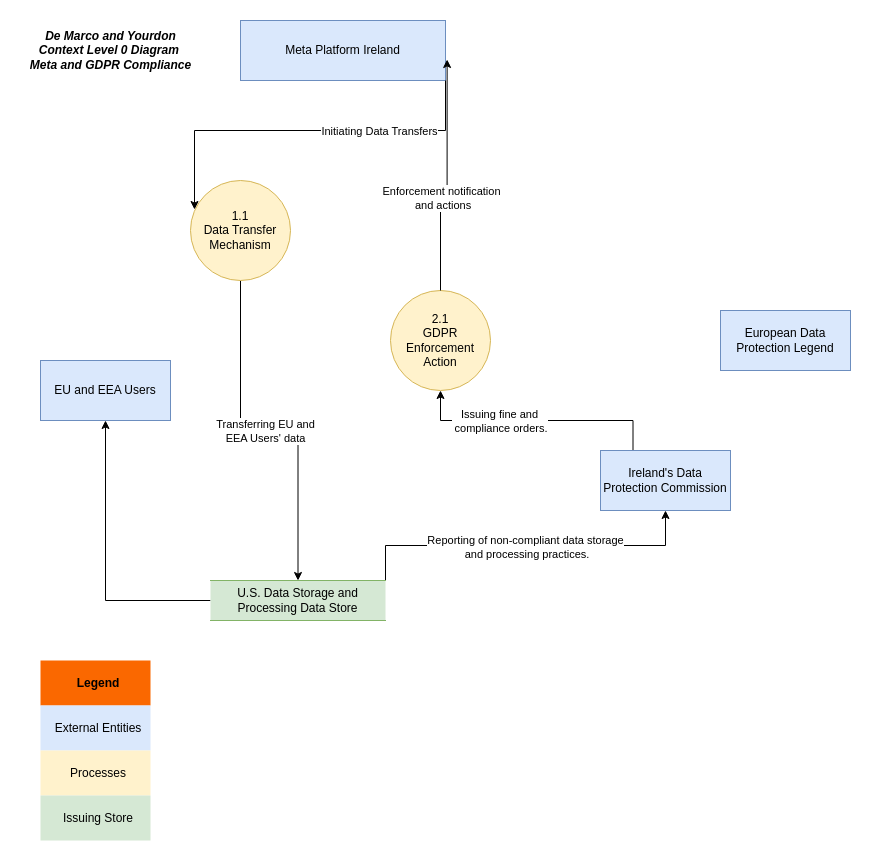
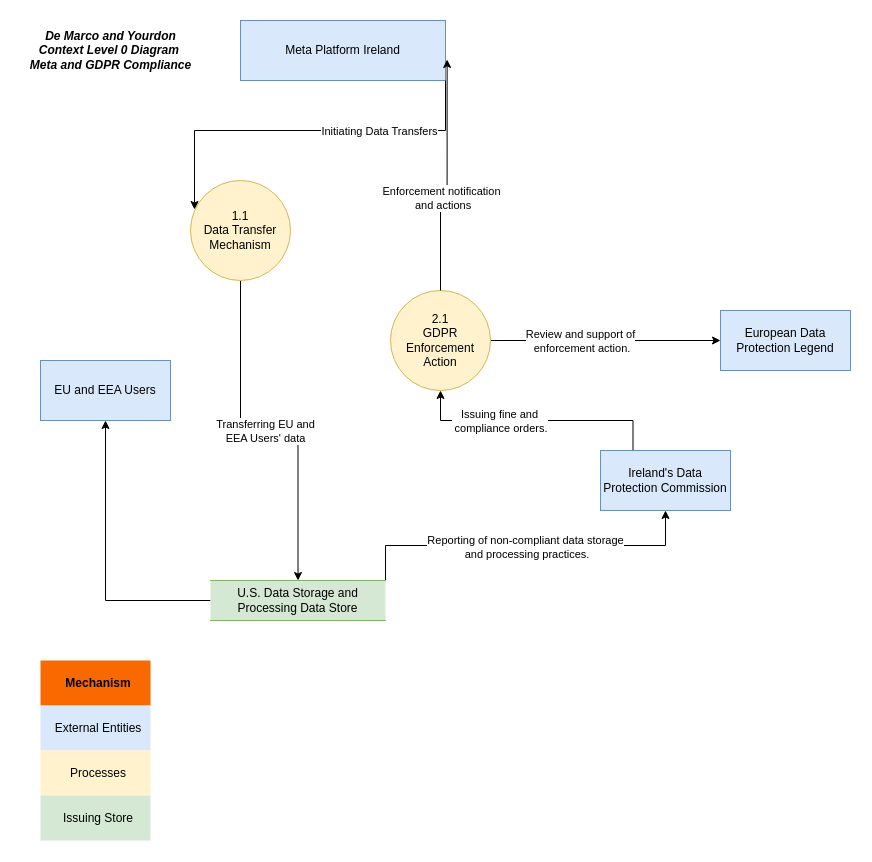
  <mxCell id="0" />
  <mxCell id="1" parent="0" />
  <mxCell id="2" style="edgeStyle=orthogonalEdgeStyle;rounded=0;orthogonalLoop=1;jettySize=auto;html=1;exitX=0.25;exitY=0;exitDx=0;exitDy=0;entryX=0.5;entryY=1;entryDx=0;entryDy=0;" edge="1" parent="1" source="4" target="17"><mxGeometry relative="1" as="geometry" /></mxCell>
  <mxCell id="3" value="Issuing fine and&lt;br&gt;&amp;nbsp;compliance orders." style="edgeLabel;html=1;align=center;verticalAlign=middle;resizable=0;points=[];" vertex="1" connectable="0" parent="2"><mxGeometry x="0.307" relative="1" as="geometry"><mxPoint x="1" as="offset" /></mxGeometry></mxCell>
  <mxCell id="4" value="Ireland's Data Protection Commission" style="rounded=0;whiteSpace=wrap;html=1;fillColor=#dae8fc;strokeColor=#6c8ebf;" parent="1" vertex="1"><mxGeometry x="600" y="450" width="130" height="60" as="geometry" /></mxCell>
  <mxCell id="5" value="EU and EEA Users" style="rounded=0;whiteSpace=wrap;html=1;fillColor=#dae8fc;strokeColor=#6c8ebf;" parent="1" vertex="1"><mxGeometry x="40" y="360" width="130" height="60" as="geometry" /></mxCell>
  <mxCell id="6" value="Meta Platform Ireland" style="rounded=0;whiteSpace=wrap;html=1;fillColor=#dae8fc;strokeColor=#6c8ebf;" parent="1" vertex="1"><mxGeometry x="240" y="20" width="205" height="60" as="geometry" /></mxCell>
  <mxCell id="7" value="European Data Protection Legend" style="rounded=0;whiteSpace=wrap;html=1;fillColor=#dae8fc;strokeColor=#6c8ebf;" parent="1" vertex="1"><mxGeometry x="720" y="310" width="130" height="60" as="geometry" /></mxCell>
  <mxCell id="8" style="edgeStyle=orthogonalEdgeStyle;rounded=0;orthogonalLoop=1;jettySize=auto;html=1;exitX=1;exitY=0;exitDx=0;exitDy=0;entryX=0.5;entryY=1;entryDx=0;entryDy=0;" edge="1" parent="1" source="11" target="4"><mxGeometry relative="1" as="geometry" /></mxCell>
  <mxCell id="9" value="&lt;div&gt;Reporting of non-compliant data storage&lt;/div&gt;&lt;div&gt;&amp;nbsp;and processing practices.&lt;/div&gt;" style="edgeLabel;html=1;align=center;verticalAlign=middle;resizable=0;points=[];" vertex="1" connectable="0" parent="8"><mxGeometry x="-0.007" y="-1" relative="1" as="geometry"><mxPoint as="offset" /></mxGeometry></mxCell>
  <mxCell id="10" style="edgeStyle=orthogonalEdgeStyle;rounded=0;orthogonalLoop=1;jettySize=auto;html=1;exitX=0;exitY=0.5;exitDx=0;exitDy=0;entryX=0.5;entryY=1;entryDx=0;entryDy=0;" edge="1" parent="1" source="11" target="5"><mxGeometry relative="1" as="geometry" /></mxCell>
  <mxCell id="11" value="U.S. Data Storage and Processing Data Store" style="shape=partialRectangle;whiteSpace=wrap;html=1;left=0;right=0;fillColor=#d5e8d4;strokeColor=#82b366;" parent="1" vertex="1"><mxGeometry x="210" y="580" width="175" height="40" as="geometry" /></mxCell>
  <mxCell id="12" style="edgeStyle=orthogonalEdgeStyle;rounded=0;orthogonalLoop=1;jettySize=auto;html=1;exitX=0.5;exitY=1;exitDx=0;exitDy=0;entryX=0.5;entryY=0;entryDx=0;entryDy=0;" edge="1" parent="1" source="14" target="11"><mxGeometry relative="1" as="geometry" /></mxCell>
  <mxCell id="13" value="Transferring EU and &lt;br&gt;EEA Users' data" style="edgeLabel;html=1;align=center;verticalAlign=middle;resizable=0;points=[];" vertex="1" connectable="0" parent="12"><mxGeometry x="-0.025" relative="1" as="geometry"><mxPoint as="offset" /></mxGeometry></mxCell>
  <mxCell id="14" value="1.1&lt;br&gt;Data Transfer Mechanism" style="shape=ellipse;html=1;dashed=0;whiteSpace=wrap;aspect=fixed;perimeter=ellipsePerimeter;fillColor=#fff2cc;strokeColor=#d6b656;" vertex="1" parent="1"><mxGeometry x="190" y="180" width="100" height="100" as="geometry" /></mxCell>
+ <mxCell id="15" style="edgeStyle=orthogonalEdgeStyle;rounded=0;orthogonalLoop=1;jettySize=auto;html=1;exitX=1;exitY=0.5;exitDx=0;exitDy=0;entryX=0;entryY=0.5;entryDx=0;entryDy=0;" edge="1" parent="1" source="17" target="7"><mxGeometry relative="1" as="geometry" /></mxCell>
+ <mxCell id="16" value="Review and support of&lt;br&gt;&amp;nbsp;enforcement action." style="edgeLabel;html=1;align=center;verticalAlign=middle;resizable=0;points=[];" vertex="1" connectable="0" parent="15"><mxGeometry x="-0.226" relative="1" as="geometry"><mxPoint as="offset" /></mxGeometry></mxCell>
  <mxCell id="17" value="2.1&lt;br&gt;GDPR Enforcement Action" style="shape=ellipse;html=1;dashed=0;whiteSpace=wrap;aspect=fixed;perimeter=ellipsePerimeter;fillColor=#fff2cc;strokeColor=#d6b656;" vertex="1" parent="1"><mxGeometry x="390" y="290" width="100" height="100" as="geometry" /></mxCell>
  <mxCell id="18" style="edgeStyle=orthogonalEdgeStyle;rounded=0;orthogonalLoop=1;jettySize=auto;html=1;exitX=1;exitY=1;exitDx=0;exitDy=0;entryX=0.04;entryY=0.29;entryDx=0;entryDy=0;entryPerimeter=0;" edge="1" parent="1" source="6" target="14"><mxGeometry relative="1" as="geometry" /></mxCell>
  <mxCell id="19" value="Initiating Data Transfers" style="edgeLabel;html=1;align=center;verticalAlign=middle;resizable=0;points=[];" vertex="1" connectable="0" parent="18"><mxGeometry x="-0.384" relative="1" as="geometry"><mxPoint as="offset" /></mxGeometry></mxCell>
  <mxCell id="20" style="edgeStyle=orthogonalEdgeStyle;rounded=0;orthogonalLoop=1;jettySize=auto;html=1;exitX=0.5;exitY=0;exitDx=0;exitDy=0;entryX=1.008;entryY=0.65;entryDx=0;entryDy=0;entryPerimeter=0;" edge="1" parent="1" source="17" target="6"><mxGeometry relative="1" as="geometry" /></mxCell>
  <mxCell id="21" value="Enforcement notification&lt;br&gt;&amp;nbsp;and actions" style="edgeLabel;html=1;align=center;verticalAlign=middle;resizable=0;points=[];" vertex="1" connectable="0" parent="20"><mxGeometry x="-0.22" relative="1" as="geometry"><mxPoint as="offset" /></mxGeometry></mxCell>
  <mxCell id="22" value="&lt;b&gt;&lt;i&gt;De Marco and Yourdon&lt;br&gt;Context Level 0 Diagram&amp;nbsp;&lt;br&gt;Meta and GDPR Compliance&lt;br&gt;&lt;/i&gt;&lt;/b&gt;" style="text;html=1;align=center;verticalAlign=middle;resizable=0;points=[];autosize=1;strokeColor=none;fillColor=none;" vertex="1" parent="1"><mxGeometry x="20" y="20" width="180" height="60" as="geometry" /></mxCell>
  <mxCell id="23" value="" style="shape=table;startSize=30;container=1;collapsible=0;childLayout=tableLayout;fontSize=16;align=left;verticalAlign=top;fillColor=none;strokeColor=none;fontColor=#4D4D4D;fontStyle=1;spacingLeft=6;spacing=0;resizable=0;" vertex="1" parent="1"><mxGeometry x="40" y="630" width="110" height="210" as="geometry" /></mxCell>
  <mxCell id="24" value="" style="shape=tableRow;horizontal=0;startSize=0;swimlaneHead=0;swimlaneBody=0;strokeColor=inherit;top=0;left=0;bottom=0;right=0;collapsible=0;dropTarget=0;fillColor=none;points=[[0,0.5],[1,0.5]];portConstraint=eastwest;fontSize=12;" vertex="1" parent="23"><mxGeometry y="30" width="110" height="45" as="geometry" /></mxCell>
- <mxCell id="25" value="&lt;b&gt;Legend&lt;/b&gt;" style="shape=partialRectangle;html=1;whiteSpace=wrap;connectable=0;overflow=hidden;top=0;left=0;bottom=0;right=0;pointerEvents=1;fontSize=12;align=center;spacingLeft=10;spacingRight=4;fillColor=#fa6800;fontColor=#000000;strokeColor=#C73500;" vertex="1" parent="24"><mxGeometry width="110" height="45" as="geometry"><mxRectangle width="110" height="45" as="alternateBounds" /></mxGeometry></mxCell>
+ <mxCell id="25" value="&lt;b&gt;Mechanism&lt;/b&gt;" style="shape=partialRectangle;html=1;whiteSpace=wrap;connectable=0;overflow=hidden;top=0;left=0;bottom=0;right=0;pointerEvents=1;fontSize=12;align=center;spacingLeft=10;spacingRight=4;fillColor=#fa6800;fontColor=#000000;strokeColor=#C73500;" vertex="1" parent="24"><mxGeometry width="110" height="45" as="geometry"><mxRectangle width="110" height="45" as="alternateBounds" /></mxGeometry></mxCell>
  <mxCell id="26" value="" style="shape=tableRow;horizontal=0;startSize=0;swimlaneHead=0;swimlaneBody=0;strokeColor=inherit;top=0;left=0;bottom=0;right=0;collapsible=0;dropTarget=0;fillColor=none;points=[[0,0.5],[1,0.5]];portConstraint=eastwest;fontSize=12;" vertex="1" parent="23"><mxGeometry y="75" width="110" height="45" as="geometry" /></mxCell>
  <mxCell id="27" value="External Entities" style="shape=partialRectangle;html=1;whiteSpace=wrap;connectable=0;strokeColor=#6c8ebf;overflow=hidden;fillColor=#dae8fc;top=0;left=0;bottom=0;right=0;pointerEvents=1;fontSize=12;align=center;spacingLeft=10;spacingRight=4;" vertex="1" parent="26"><mxGeometry width="110" height="45" as="geometry"><mxRectangle width="110" height="45" as="alternateBounds" /></mxGeometry></mxCell>
  <mxCell id="28" value="" style="shape=tableRow;horizontal=0;startSize=0;swimlaneHead=0;swimlaneBody=0;strokeColor=inherit;top=0;left=0;bottom=0;right=0;collapsible=0;dropTarget=0;fillColor=none;points=[[0,0.5],[1,0.5]];portConstraint=eastwest;fontSize=12;" vertex="1" parent="23"><mxGeometry y="120" width="110" height="45" as="geometry" /></mxCell>
  <mxCell id="29" value="Processes" style="shape=partialRectangle;html=1;whiteSpace=wrap;connectable=0;strokeColor=#d6b656;overflow=hidden;fillColor=#fff2cc;top=0;left=0;bottom=0;right=0;pointerEvents=1;fontSize=12;align=center;spacingLeft=10;spacingRight=4;" vertex="1" parent="28"><mxGeometry width="110" height="45" as="geometry"><mxRectangle width="110" height="45" as="alternateBounds" /></mxGeometry></mxCell>
  <mxCell id="30" value="" style="shape=tableRow;horizontal=0;startSize=0;swimlaneHead=0;swimlaneBody=0;strokeColor=inherit;top=0;left=0;bottom=0;right=0;collapsible=0;dropTarget=0;fillColor=none;points=[[0,0.5],[1,0.5]];portConstraint=eastwest;fontSize=12;" vertex="1" parent="23"><mxGeometry y="165" width="110" height="45" as="geometry" /></mxCell>
  <mxCell id="31" value="Issuing Store" style="shape=partialRectangle;html=1;whiteSpace=wrap;connectable=0;strokeColor=#82b366;overflow=hidden;fillColor=#d5e8d4;top=0;left=0;bottom=0;right=0;pointerEvents=1;fontSize=12;align=center;spacingLeft=10;spacingRight=4;" vertex="1" parent="30"><mxGeometry width="110" height="45" as="geometry"><mxRectangle width="110" height="45" as="alternateBounds" /></mxGeometry></mxCell>
